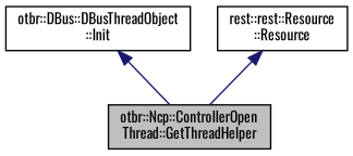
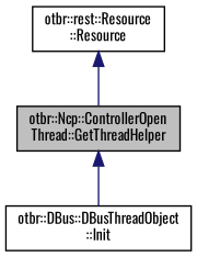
  digraph {
    fontname=Oswald
    rankdir=TB
    node [color=black fillcolor=white fontname=Oswald fontsize=10 shape=record style=filled]
    edge [color=midnightblue dir=back fontname=Oswald fontsize=10 labelfontname=Helvetica labelfontsize=10 style=solid]
    n1 [fillcolor=grey75 fontcolor=black height=0.2 label="otbr::Ncp::ControllerOpen\lThread::GetThreadHelper" width=0.4]
    n2 [height=0.2 label="otbr::DBus::DBusThreadObject\l::Init" width=0.4]
-   n3 [height=0.2 label="rest::rest::Resource\l::Resource" width=0.4]
-   n2 -> n1
+   n3 [height=0.2 label="otbr::rest::Resource\l::Resource" width=0.4]
+   n1 -> n2
    n3 -> n1
  }
